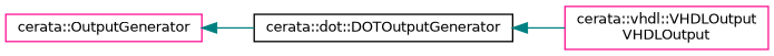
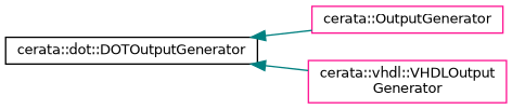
  digraph {
    rankdir=LR
    node [color=deeppink fillcolor=white fontname=Helvetica fontsize=10 shape=record style=filled]
    edge [color=teal dir=back fontname=Helvetica fontsize=10 labelfontname=Helvetica labelfontsize=10 style=solid]
    n1 [height=0.2 label="cerata::OutputGenerator" width=0.4]
    n2 [color=black height=0.2 label="cerata::dot::DOTOutputGenerator" width=0.4]
-   n3 [height=0.2 label="cerata::vhdl::VHDLOutput\lVHDLOutput" width=0.4]
-   n1 -> n2
+   n3 [height=0.2 label="cerata::vhdl::VHDLOutput\lGenerator" width=0.4]
+   n2 -> n1
    n2 -> n3
  }
